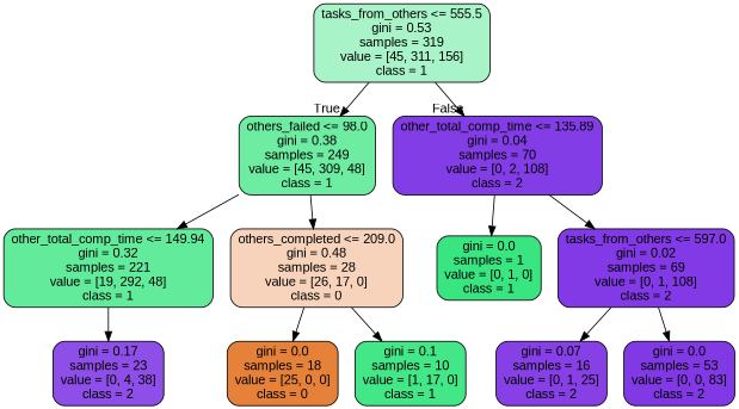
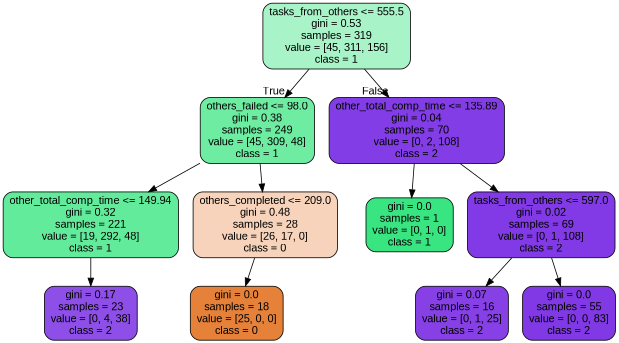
  digraph {
    fontname="Liberation Sans"
    node [color=black fontname="Liberation Sans" shape=box style="filled, rounded"]
    edge [fontname="Liberation Sans"]
    n1 [fillcolor="#39e5816f" label="tasks_from_others <= 555.5\ngini = 0.53\nsamples = 319\nvalue = [45, 311, 156]\nclass = 1"]
    n2 [fillcolor="#39e581bc" label="others_failed <= 98.0\ngini = 0.38\nsamples = 249\nvalue = [45, 309, 48]\nclass = 1"]
    n3 [fillcolor="#8139e5fa" label="other_total_comp_time <= 135.89\ngini = 0.04\nsamples = 70\nvalue = [0, 2, 108]\nclass = 2"]
    n4 [fillcolor="#39e581c8" label="other_total_comp_time <= 149.94\ngini = 0.32\nsamples = 221\nvalue = [19, 292, 48]\nclass = 1"]
    n5 [fillcolor="#e5813958" label="others_completed <= 209.0\ngini = 0.48\nsamples = 28\nvalue = [26, 17, 0]\nclass = 0"]
    n6 [fillcolor="#39e581ff" label="gini = 0.0\nsamples = 1\nvalue = [0, 1, 0]\nclass = 1"]
    n7 [fillcolor="#8139e5fd" label="tasks_from_others <= 597.0\ngini = 0.02\nsamples = 69\nvalue = [0, 1, 108]\nclass = 2"]
    n8 [fillcolor="#8139e5e4" label="gini = 0.17\nsamples = 23\nvalue = [0, 4, 38]\nclass = 2"]
    n9 [fillcolor="#e58139ff" label="gini = 0.0\nsamples = 18\nvalue = [25, 0, 0]\nclass = 0"]
-   n10 [fillcolor="#39e581f0" label="gini = 0.1\nsamples = 10\nvalue = [1, 17, 0]\nclass = 1"]
    n11 [fillcolor="#8139e5f5" label="gini = 0.07\nsamples = 16\nvalue = [0, 1, 25]\nclass = 2"]
-   n12 [fillcolor="#8139e5ff" label="gini = 0.0\nsamples = 53\nvalue = [0, 0, 83]\nclass = 2"]
+   n12 [fillcolor="#8139e5ff" label="gini = 0.0\nsamples = 55\nvalue = [0, 0, 83]\nclass = 2"]
    n1 -> n2 [headlabel=True labelangle=45 labeldistance=2.5]
    n1 -> n3 [headlabel=False labelangle=-45 labeldistance=2.5]
    n2 -> n4
    n2 -> n5
    n3 -> n6
    n3 -> n7
    n4 -> n8
    n5 -> n9
-   n5 -> n10
    n7 -> n11
    n7 -> n12
  }
